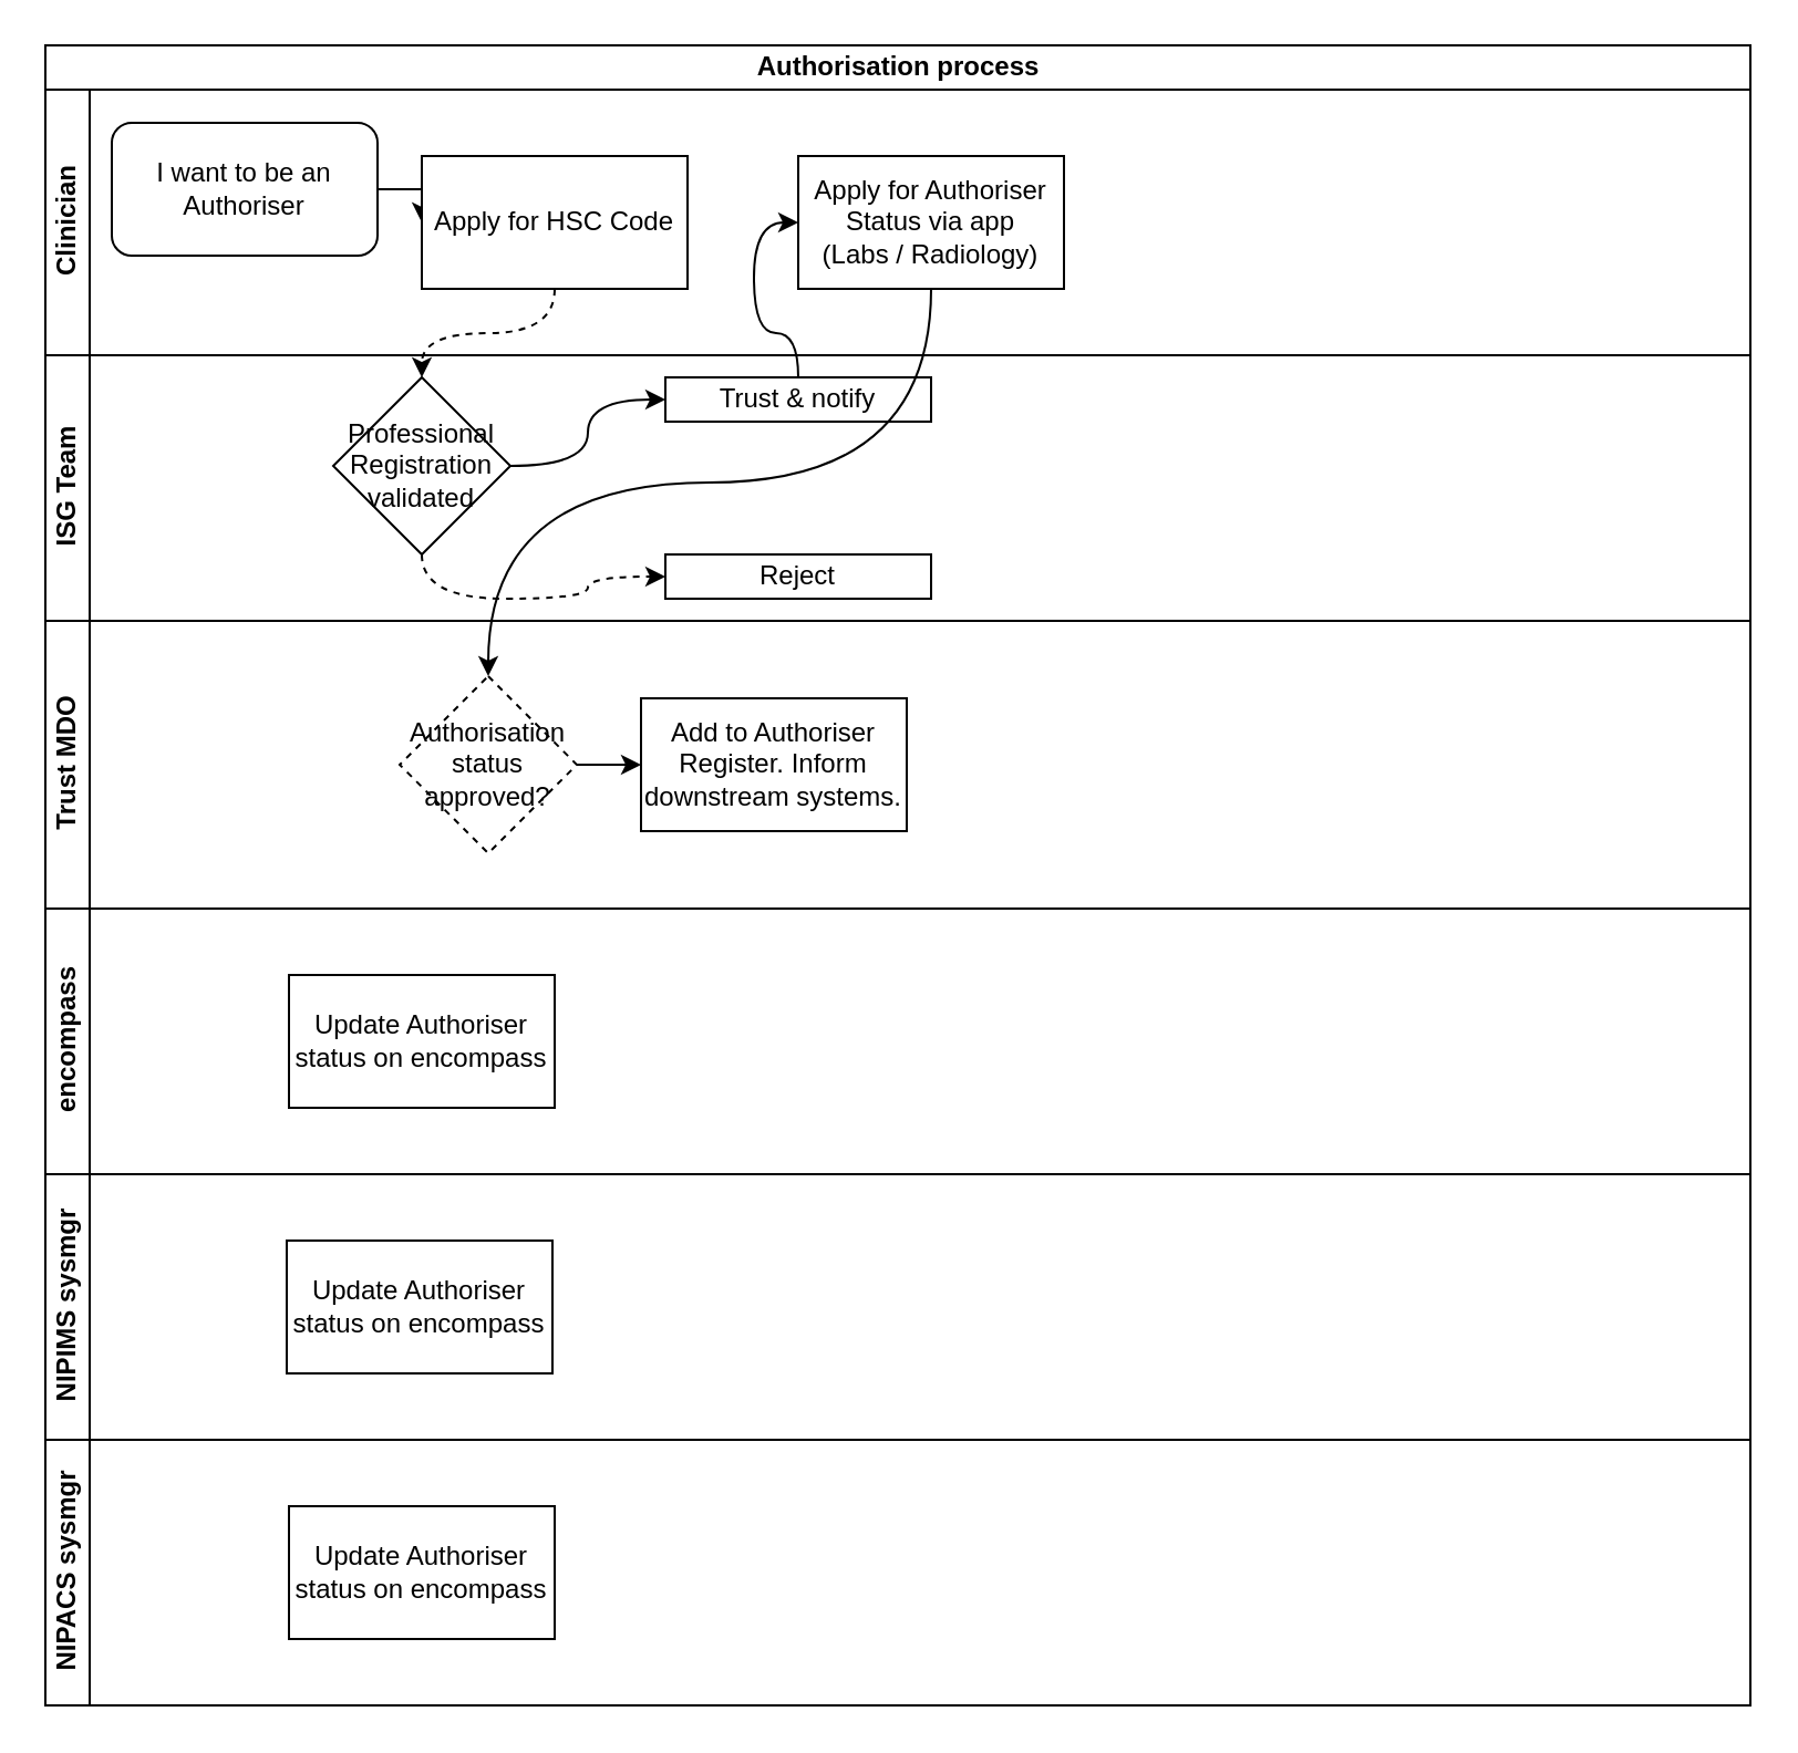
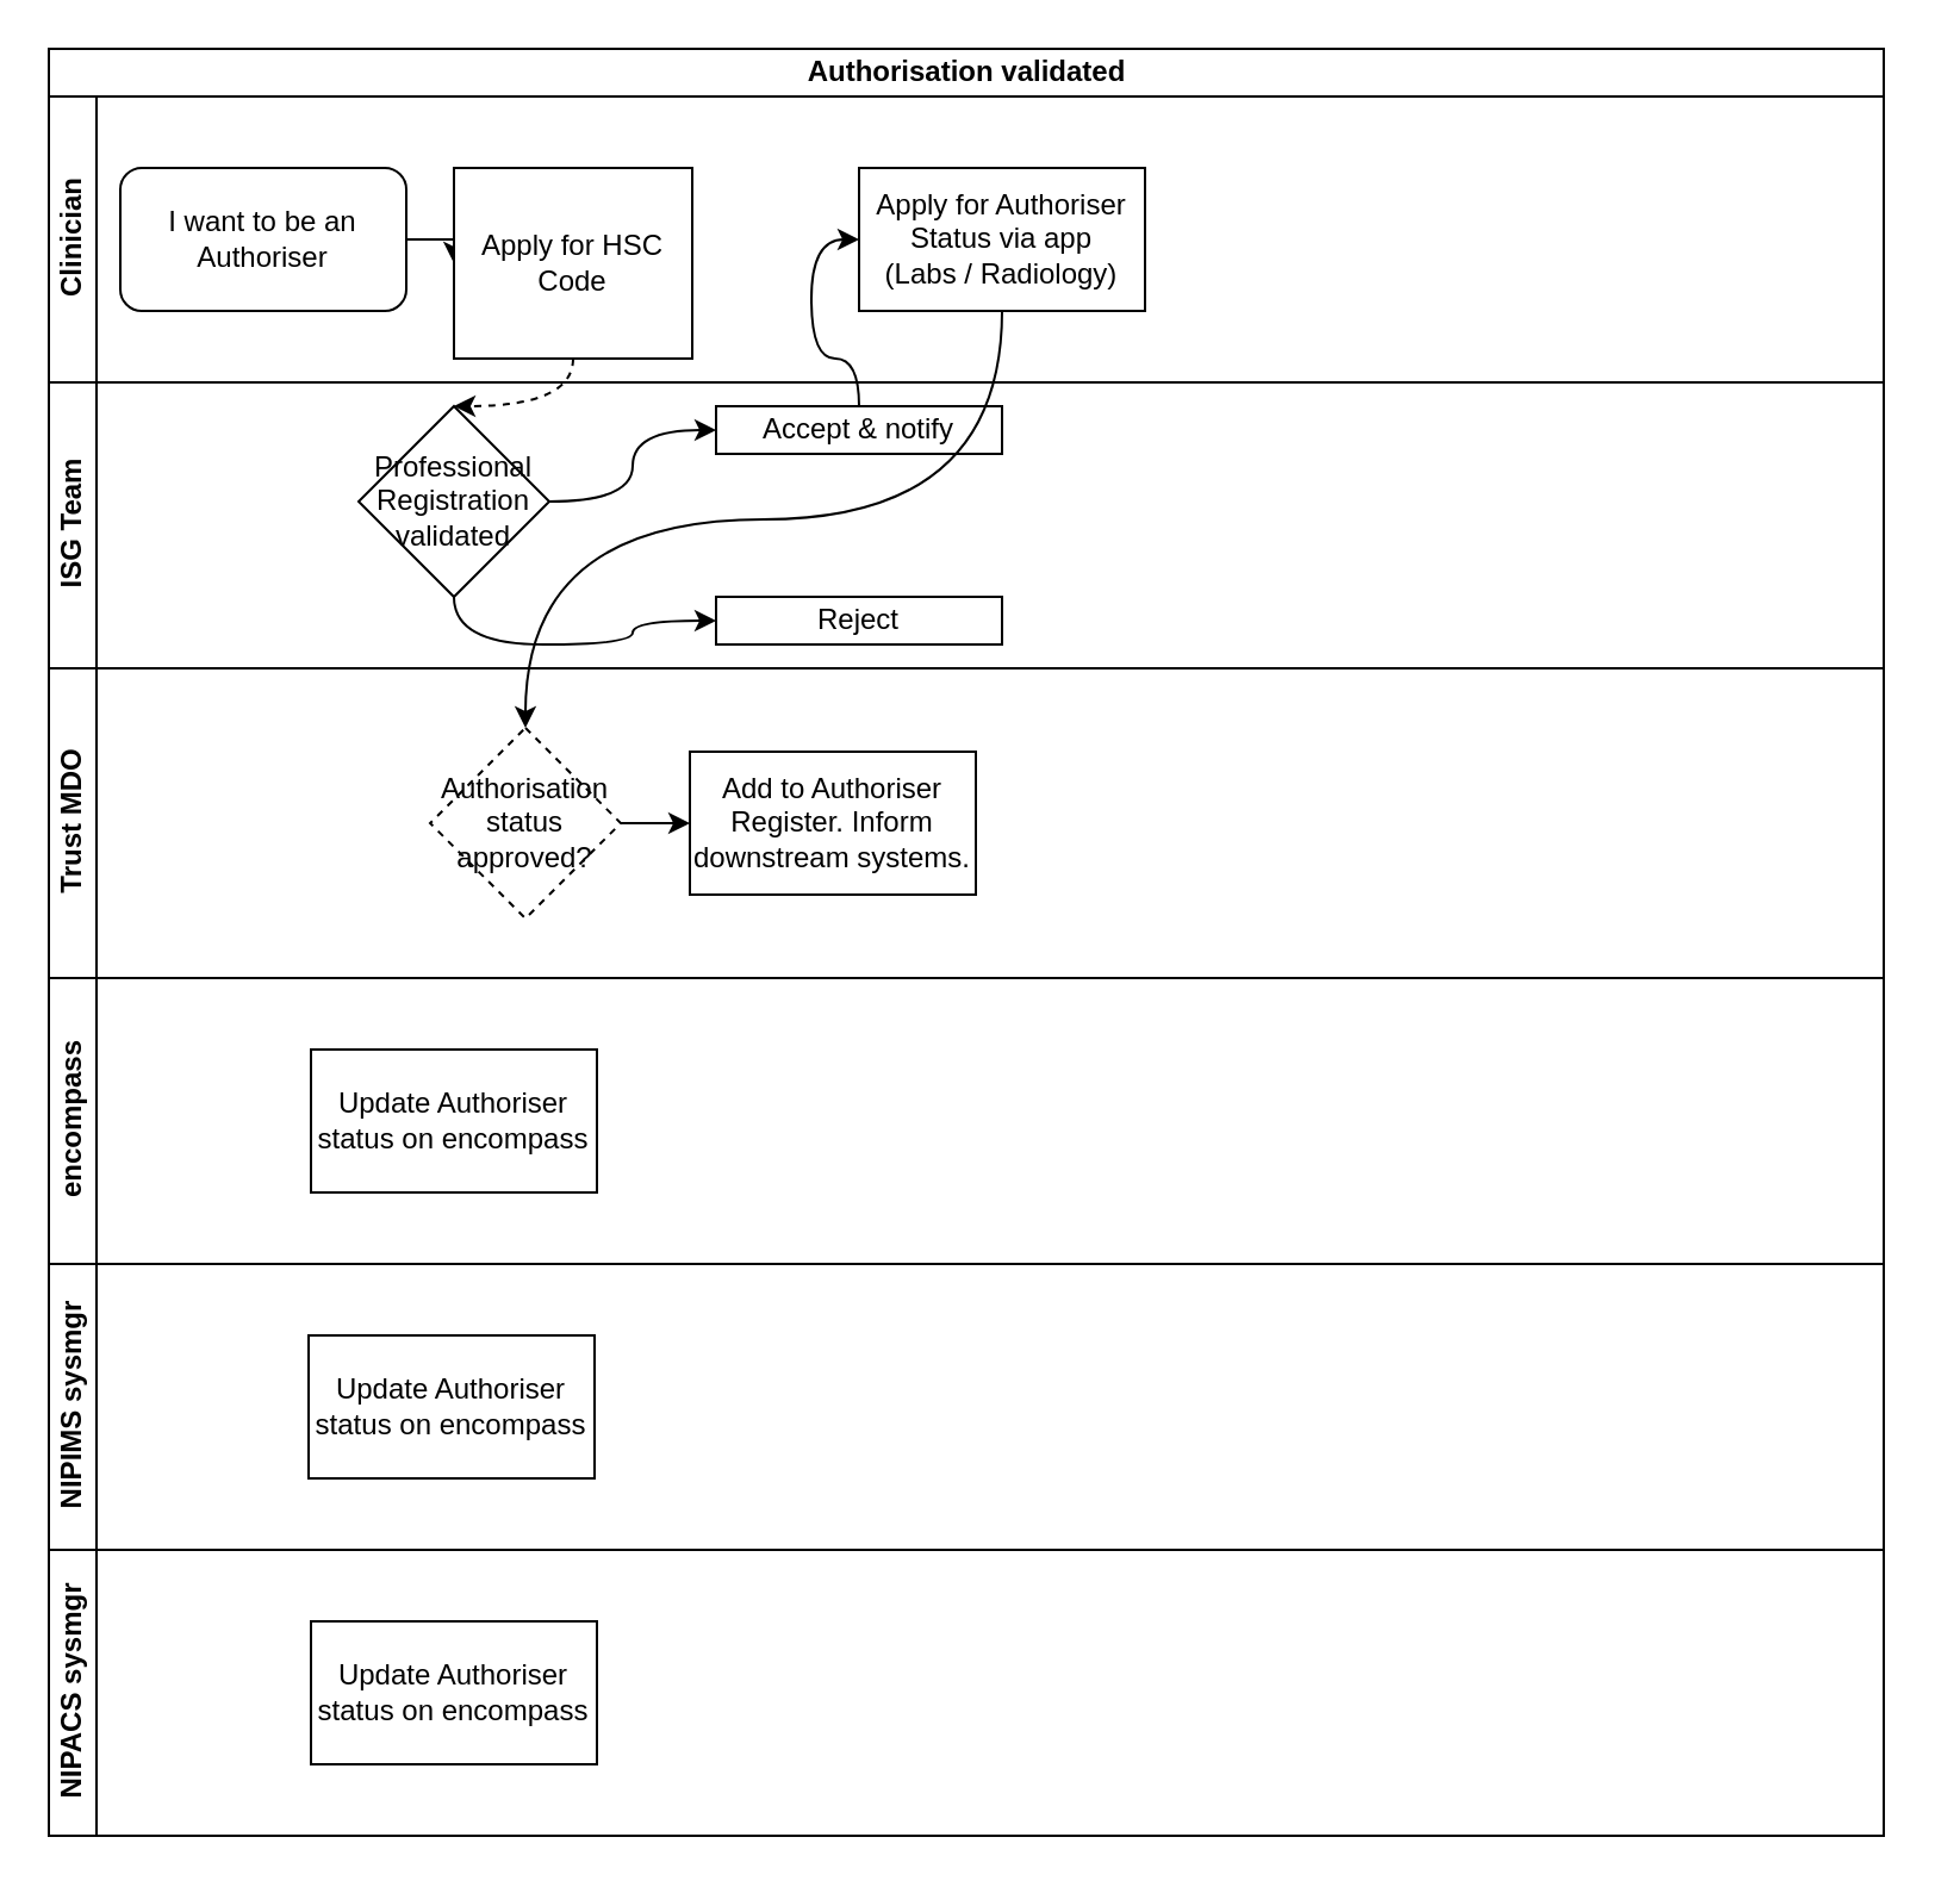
  <mxCell id="0" />
  <mxCell id="1" parent="0" />
- <mxCell id="2" value="Authorisation process" style="swimlane;childLayout=stackLayout;resizeParent=1;resizeParentMax=0;horizontal=1;startSize=20;horizontalStack=0;html=1;" vertex="1" parent="1"><mxGeometry x="20" y="20" width="770" height="750" as="geometry" /></mxCell>
+ <mxCell id="2" value="Authorisation validated" style="swimlane;childLayout=stackLayout;resizeParent=1;resizeParentMax=0;horizontal=1;startSize=20;horizontalStack=0;html=1;" vertex="1" parent="1"><mxGeometry x="20" y="20" width="770" height="750" as="geometry" /></mxCell>
  <mxCell id="3" value="Clinician" style="swimlane;startSize=20;horizontal=0;html=1;" vertex="1" parent="2"><mxGeometry y="20" width="770" height="120" as="geometry" /></mxCell>
  <mxCell id="4" style="edgeStyle=orthogonalEdgeStyle;rounded=0;orthogonalLoop=1;jettySize=auto;html=1;exitX=1;exitY=0.5;exitDx=0;exitDy=0;entryX=0;entryY=0.5;entryDx=0;entryDy=0;" edge="1" parent="3" source="5" target="6"><mxGeometry relative="1" as="geometry" /></mxCell>
- <mxCell id="5" value="I want to be an Authoriser" style="rounded=1;whiteSpace=wrap;html=1;" vertex="1" parent="3"><mxGeometry x="30" y="15" width="120" height="60" as="geometry" /></mxCell>
- <mxCell id="6" value="Apply for HSC Code" style="rounded=0;whiteSpace=wrap;html=1;" vertex="1" parent="3"><mxGeometry x="170" y="30" width="120" height="60" as="geometry" /></mxCell>
+ <mxCell id="5" value="I want to be an Authoriser" style="rounded=1;whiteSpace=wrap;html=1;" vertex="1" parent="3"><mxGeometry x="30" y="30" width="120" height="60" as="geometry" /></mxCell>
+ <mxCell id="6" value="Apply for HSC Code" style="rounded=0;whiteSpace=wrap;html=1;" vertex="1" parent="3"><mxGeometry x="170" y="30" width="100" height="80" as="geometry" /></mxCell>
  <mxCell id="7" value="Apply for Authoriser Status via app&lt;div&gt;(Labs / Radiology)&lt;/div&gt;" style="rounded=0;whiteSpace=wrap;html=1;" vertex="1" parent="3"><mxGeometry x="340" y="30" width="120" height="60" as="geometry" /></mxCell>
  <mxCell id="8" value="ISG Team" style="swimlane;startSize=20;horizontal=0;html=1;" vertex="1" parent="2"><mxGeometry y="140" width="770" height="120" as="geometry" /></mxCell>
  <mxCell id="9" value="" style="edgeStyle=orthogonalEdgeStyle;rounded=0;orthogonalLoop=1;jettySize=auto;html=1;curved=1;" edge="1" parent="8" source="10" target="11"><mxGeometry relative="1" as="geometry" /></mxCell>
  <mxCell id="10" value="Professional Registration validated" style="rhombus;whiteSpace=wrap;html=1;" vertex="1" parent="8"><mxGeometry x="130" y="10" width="80" height="80" as="geometry" /></mxCell>
- <mxCell id="11" value="Trust &amp;amp; notify" style="whiteSpace=wrap;html=1;" vertex="1" parent="8"><mxGeometry x="280" y="10" width="120" height="20" as="geometry" /></mxCell>
+ <mxCell id="11" value="Accept &amp;amp; notify" style="whiteSpace=wrap;html=1;" vertex="1" parent="8"><mxGeometry x="280" y="10" width="120" height="20" as="geometry" /></mxCell>
  <mxCell id="12" value="Reject" style="whiteSpace=wrap;html=1;" vertex="1" parent="8"><mxGeometry x="280" y="90" width="120" height="20" as="geometry" /></mxCell>
- <mxCell id="13" value="" style="edgeStyle=orthogonalEdgeStyle;rounded=0;orthogonalLoop=1;jettySize=auto;html=1;exitX=0.5;exitY=1;exitDx=0;exitDy=0;curved=1;dashed=1;" edge="1" parent="8" source="10" target="12"><mxGeometry relative="1" as="geometry" /></mxCell>
+ <mxCell id="13" value="" style="edgeStyle=orthogonalEdgeStyle;rounded=0;orthogonalLoop=1;jettySize=auto;html=1;exitX=0.5;exitY=1;exitDx=0;exitDy=0;curved=1;" edge="1" parent="8" source="10" target="12"><mxGeometry relative="1" as="geometry" /></mxCell>
  <mxCell id="14" value="Trust MDO" style="swimlane;startSize=20;horizontal=0;html=1;" vertex="1" parent="2"><mxGeometry y="260" width="770" height="130" as="geometry" /></mxCell>
  <mxCell id="15" style="edgeStyle=orthogonalEdgeStyle;rounded=0;orthogonalLoop=1;jettySize=auto;html=1;exitX=1;exitY=0.5;exitDx=0;exitDy=0;entryX=0;entryY=0.5;entryDx=0;entryDy=0;" edge="1" parent="14" source="16" target="17"><mxGeometry relative="1" as="geometry" /></mxCell>
  <mxCell id="16" value="Authorisation status approved?" style="rhombus;whiteSpace=wrap;html=1;dashed=1;" vertex="1" parent="14"><mxGeometry x="160" y="25" width="80" height="80" as="geometry" /></mxCell>
  <mxCell id="17" value="Add to Authoriser Register. Inform downstream systems." style="rounded=0;whiteSpace=wrap;html=1;" vertex="1" parent="14"><mxGeometry x="269" y="35" width="120" height="60" as="geometry" /></mxCell>
  <mxCell id="18" value="encompass" style="swimlane;startSize=20;horizontal=0;html=1;" vertex="1" parent="2"><mxGeometry y="390" width="770" height="120" as="geometry" /></mxCell>
  <mxCell id="19" value="Update Authoriser status on encompass" style="rounded=0;whiteSpace=wrap;html=1;" vertex="1" parent="18"><mxGeometry x="110" y="30" width="120" height="60" as="geometry" /></mxCell>
  <mxCell id="20" value="NIPIMS sysmgr" style="swimlane;startSize=20;horizontal=0;html=1;" vertex="1" parent="2"><mxGeometry y="510" width="770" height="120" as="geometry" /></mxCell>
  <mxCell id="21" value="Update Authoriser status on encompass" style="rounded=0;whiteSpace=wrap;html=1;" vertex="1" parent="20"><mxGeometry x="109" y="30" width="120" height="60" as="geometry" /></mxCell>
  <mxCell id="22" value="NIPACS sysmgr" style="swimlane;startSize=20;horizontal=0;html=1;" vertex="1" parent="2"><mxGeometry y="630" width="770" height="120" as="geometry" /></mxCell>
  <mxCell id="23" value="Update Authoriser status on encompass" style="rounded=0;whiteSpace=wrap;html=1;" vertex="1" parent="22"><mxGeometry x="110" y="30" width="120" height="60" as="geometry" /></mxCell>
  <mxCell id="24" style="edgeStyle=orthogonalEdgeStyle;rounded=0;orthogonalLoop=1;jettySize=auto;html=1;exitX=0.5;exitY=1;exitDx=0;exitDy=0;entryX=0.5;entryY=0;entryDx=0;entryDy=0;curved=1;dashed=1;" edge="1" parent="2" source="6" target="10"><mxGeometry relative="1" as="geometry" /></mxCell>
  <mxCell id="25" style="edgeStyle=orthogonalEdgeStyle;rounded=0;orthogonalLoop=1;jettySize=auto;html=1;exitX=0.5;exitY=1;exitDx=0;exitDy=0;entryX=0.5;entryY=0;entryDx=0;entryDy=0;curved=1;" edge="1" parent="2" source="7" target="16"><mxGeometry relative="1" as="geometry" /></mxCell>
  <mxCell id="26" style="edgeStyle=orthogonalEdgeStyle;rounded=0;orthogonalLoop=1;jettySize=auto;html=1;exitX=0.5;exitY=0;exitDx=0;exitDy=0;entryX=0;entryY=0.5;entryDx=0;entryDy=0;curved=1;" edge="1" parent="2" source="11" target="7"><mxGeometry relative="1" as="geometry" /></mxCell>
